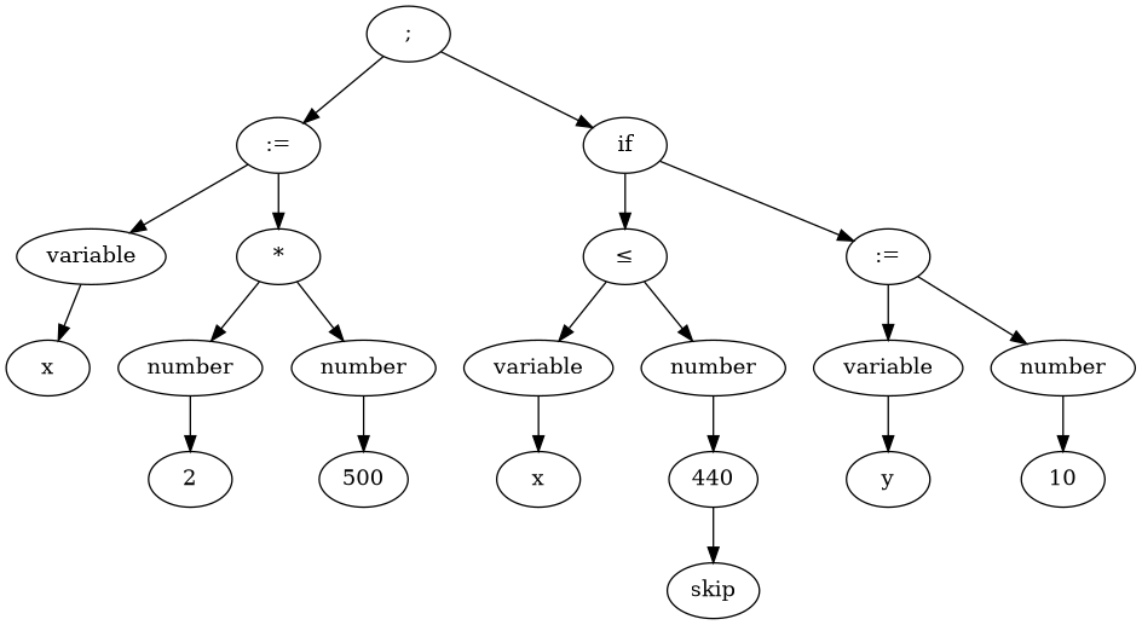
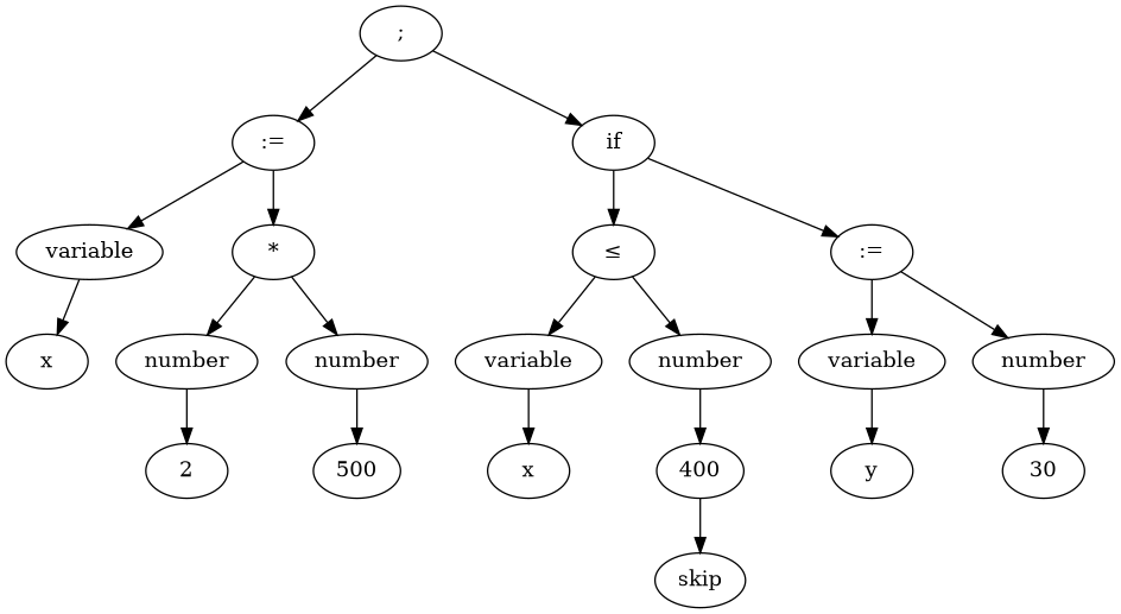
  digraph {
    n1 [label=";"]
    n2 [label=":="]
    n3 [label=if]
    n4 [label=variable]
    n5 [label="*"]
    n6 [label="≤"]
    n7 [label=":="]
    n8 [label=x]
    n9 [label=number]
    n10 [label=number]
    n11 [label=variable]
    n12 [label=number]
    n13 [label=skip]
    n14 [label=variable]
    n15 [label=number]
    n16 [label=2]
    n17 [label=500]
    n18 [label=x]
-   n19 [label=440]
+   n19 [label=400]
    n20 [label=y]
-   n21 [label=10]
+   n21 [label=30]
    n1 -> n2
    n1 -> n3
    n2 -> n4
    n2 -> n5
    n3 -> n6
    n3 -> n7
    n4 -> n8
    n5 -> n9
    n5 -> n10
    n6 -> n11
    n6 -> n12
    n7 -> n14
    n7 -> n15
    n9 -> n16
    n10 -> n17
    n11 -> n18
    n12 -> n19
    n14 -> n20
    n15 -> n21
    n19 -> n13
  }
